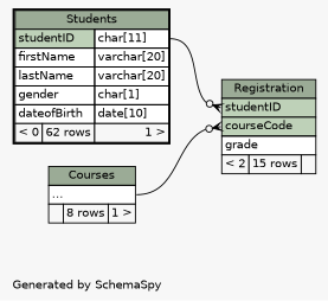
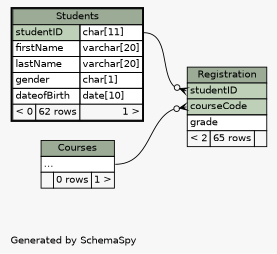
  digraph {
    bgcolor="#f7f7f7"
    fontname=Helvetica
    fontsize=11
    label="\nGenerated by SchemaSpy"
    labeljust=l
    nodesep=0.18
    rankdir=RL
    ranksep=0.46
    node [fontname=Helvetica fontsize=11 shape=plaintext]
    edge [arrowhead=none arrowsize=0.8 arrowtail=crowodot dir=back]
-   n1 [label=<     <TABLE BORDER="0" CELLBORDER="1" CELLSPACING="0" BGCOLOR="#ffffff">       <TR><TD COLSPAN="3" BGCOLOR="#9bab96" ALIGN="CENTER">Registration</TD></TR>       <TR><TD PORT="studentID" COLSPAN="3" BGCOLOR="#bed1b8" ALIGN="LEFT">studentID</TD></TR>       <TR><TD PORT="courseCode" COLSPAN="3" BGCOLOR="#bed1b8" ALIGN="LEFT">courseCode</TD></TR>       <TR><TD PORT="grade" COLSPAN="3" ALIGN="LEFT">grade</TD></TR>       <TR><TD ALIGN="LEFT" BGCOLOR="#f7f7f7">&lt; 2</TD><TD ALIGN="RIGHT" BGCOLOR="#f7f7f7">15 rows</TD><TD ALIGN="RIGHT" BGCOLOR="#f7f7f7">  </TD></TR>     </TABLE>>]
-   n2 [label=<     <TABLE BORDER="0" CELLBORDER="1" CELLSPACING="0" BGCOLOR="#ffffff">       <TR><TD COLSPAN="3" BGCOLOR="#9bab96" ALIGN="CENTER">Courses</TD></TR>       <TR><TD PORT="elipses" COLSPAN="3" ALIGN="LEFT">...</TD></TR>       <TR><TD ALIGN="LEFT" BGCOLOR="#f7f7f7">  </TD><TD ALIGN="RIGHT" BGCOLOR="#f7f7f7">8 rows</TD><TD ALIGN="RIGHT" BGCOLOR="#f7f7f7">1 &gt;</TD></TR>     </TABLE>>]
+   n1 [label=<     <TABLE BORDER="0" CELLBORDER="1" CELLSPACING="0" BGCOLOR="#ffffff">       <TR><TD COLSPAN="3" BGCOLOR="#9bab96" ALIGN="CENTER">Registration</TD></TR>       <TR><TD PORT="studentID" COLSPAN="3" BGCOLOR="#bed1b8" ALIGN="LEFT">studentID</TD></TR>       <TR><TD PORT="courseCode" COLSPAN="3" BGCOLOR="#bed1b8" ALIGN="LEFT">courseCode</TD></TR>       <TR><TD PORT="grade" COLSPAN="3" ALIGN="LEFT">grade</TD></TR>       <TR><TD ALIGN="LEFT" BGCOLOR="#f7f7f7">&lt; 2</TD><TD ALIGN="RIGHT" BGCOLOR="#f7f7f7">65 rows</TD><TD ALIGN="RIGHT" BGCOLOR="#f7f7f7">  </TD></TR>     </TABLE>>]
+   n2 [label=<     <TABLE BORDER="0" CELLBORDER="1" CELLSPACING="0" BGCOLOR="#ffffff">       <TR><TD COLSPAN="3" BGCOLOR="#9bab96" ALIGN="CENTER">Courses</TD></TR>       <TR><TD PORT="elipses" COLSPAN="3" ALIGN="LEFT">...</TD></TR>       <TR><TD ALIGN="LEFT" BGCOLOR="#f7f7f7">  </TD><TD ALIGN="RIGHT" BGCOLOR="#f7f7f7">0 rows</TD><TD ALIGN="RIGHT" BGCOLOR="#f7f7f7">1 &gt;</TD></TR>     </TABLE>>]
    n3 [label=<     <TABLE BORDER="2" CELLBORDER="1" CELLSPACING="0" BGCOLOR="#ffffff">       <TR><TD COLSPAN="3" BGCOLOR="#9bab96" ALIGN="CENTER">Students</TD></TR>       <TR><TD PORT="studentID" COLSPAN="2" BGCOLOR="#bed1b8" ALIGN="LEFT">studentID</TD><TD PORT="studentID.type" ALIGN="LEFT">char[11]</TD></TR>       <TR><TD PORT="firstName" COLSPAN="2" ALIGN="LEFT">firstName</TD><TD PORT="firstName.type" ALIGN="LEFT">varchar[20]</TD></TR>       <TR><TD PORT="lastName" COLSPAN="2" ALIGN="LEFT">lastName</TD><TD PORT="lastName.type" ALIGN="LEFT">varchar[20]</TD></TR>       <TR><TD PORT="gender" COLSPAN="2" ALIGN="LEFT">gender</TD><TD PORT="gender.type" ALIGN="LEFT">char[1]</TD></TR>       <TR><TD PORT="dateofBirth" COLSPAN="2" ALIGN="LEFT">dateofBirth</TD><TD PORT="dateofBirth.type" ALIGN="LEFT">date[10]</TD></TR>       <TR><TD ALIGN="LEFT" BGCOLOR="#f7f7f7">&lt; 0</TD><TD ALIGN="RIGHT" BGCOLOR="#f7f7f7">62 rows</TD><TD ALIGN="RIGHT" BGCOLOR="#f7f7f7">1 &gt;</TD></TR>     </TABLE>>]
    n1 -> n2 [headport="elipses:e" tailport="courseCode:w"]
    n1 -> n3 [headport="studentID.type:e" tailport="studentID:w"]
  }
